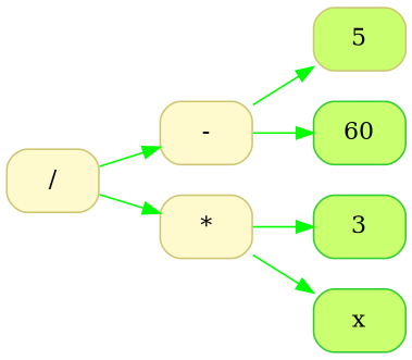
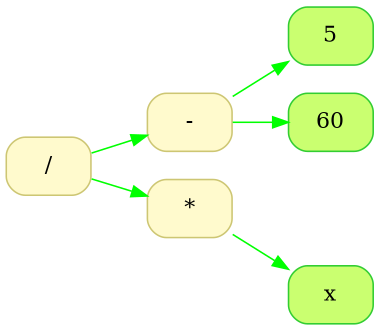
  digraph {
    rankdir=LR
    node [color=limegreen fillcolor=darkolivegreen1 shape=Mrecord style=filled]
    edge [color=green]
    n1 [color=khaki3 fillcolor=lemonchiffon label="/"]
    n2 [color=khaki3 fillcolor=lemonchiffon label="-"]
    n3 [color=khaki3 fillcolor=lemonchiffon label="*"]
-   n4 [color=khaki3 label=5]
+   n4 [label=5]
    n5 [label=60]
-   n6 [label=3]
    n7 [label=x]
    n1 -> n2
    n1 -> n3
    n2 -> n4
    n2 -> n5
-   n3 -> n6
    n3 -> n7
  }
